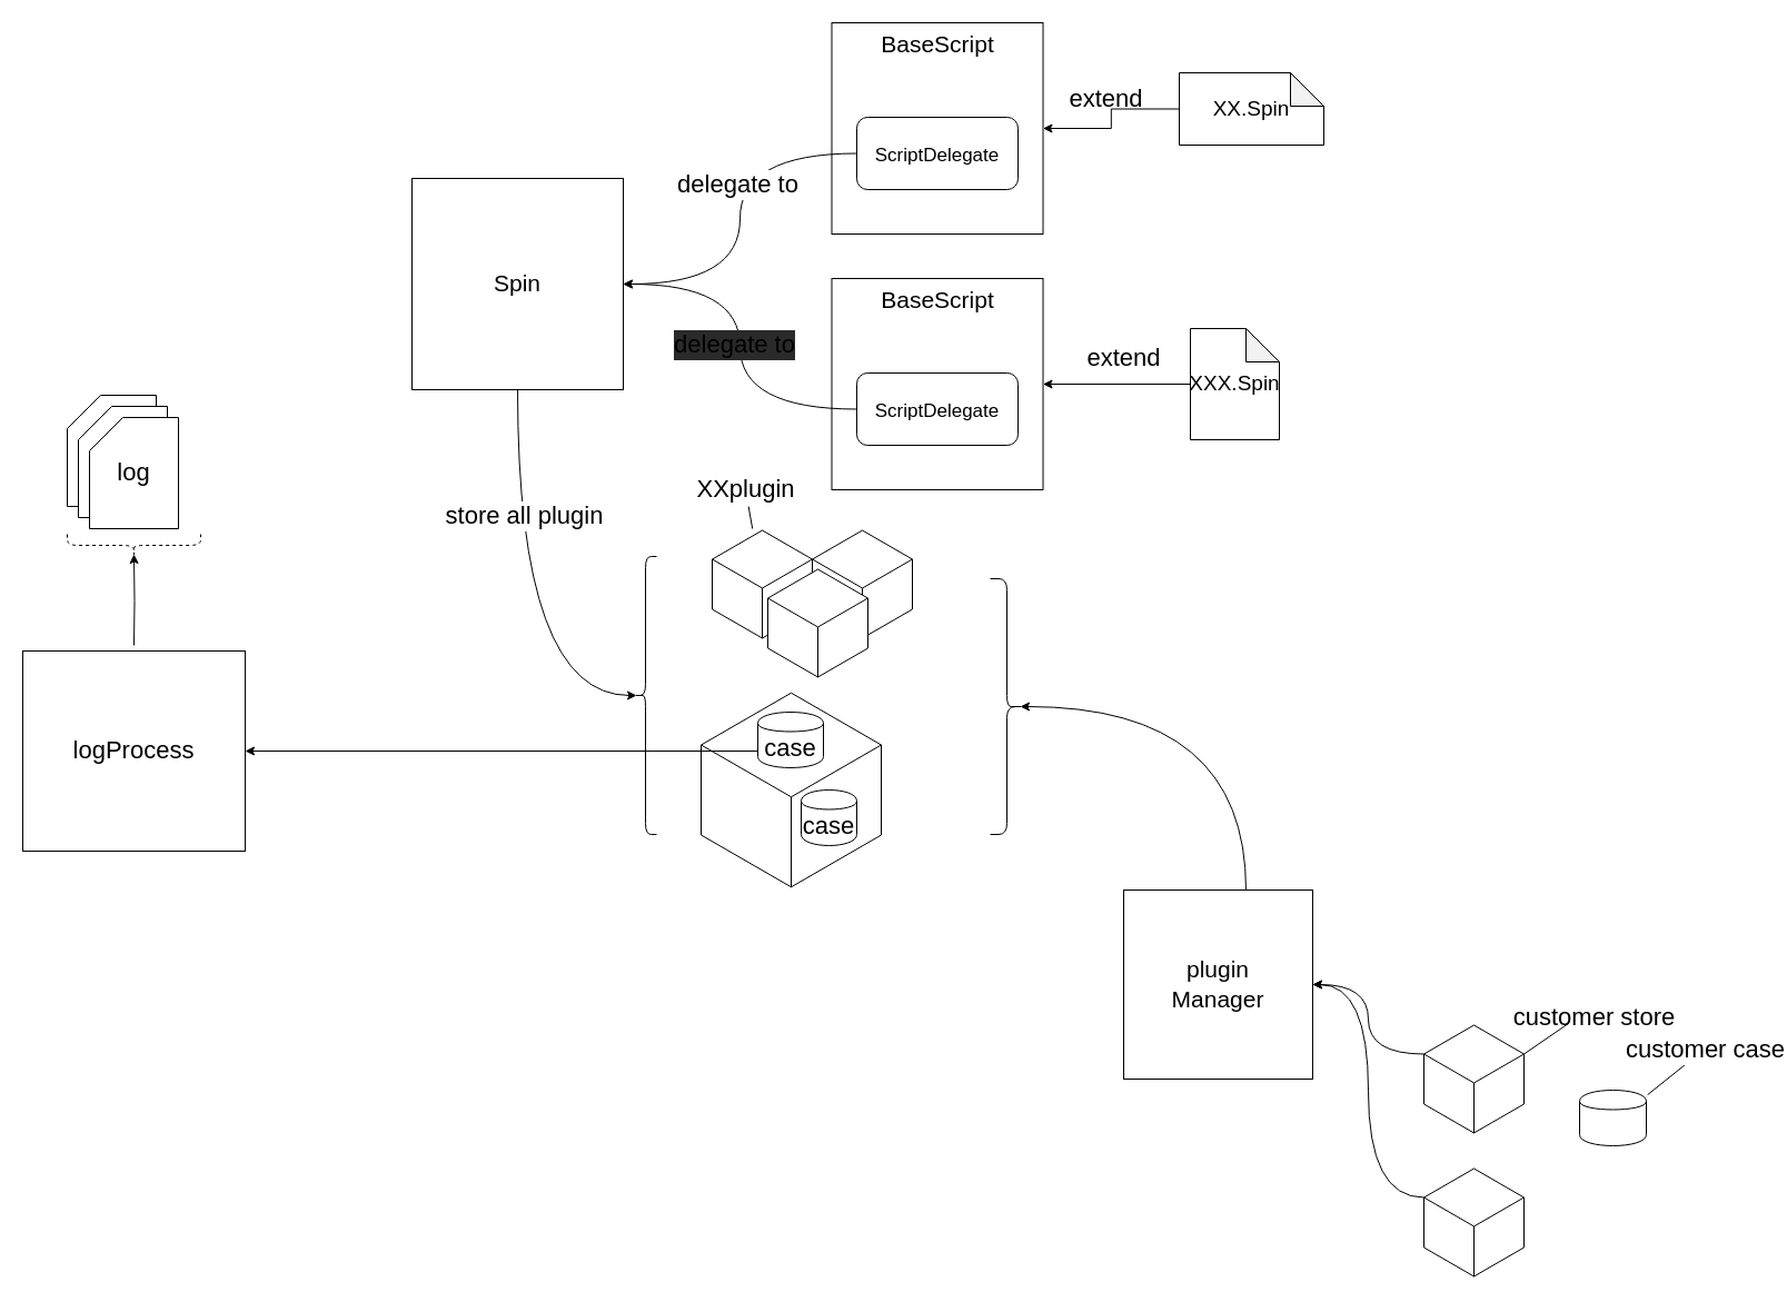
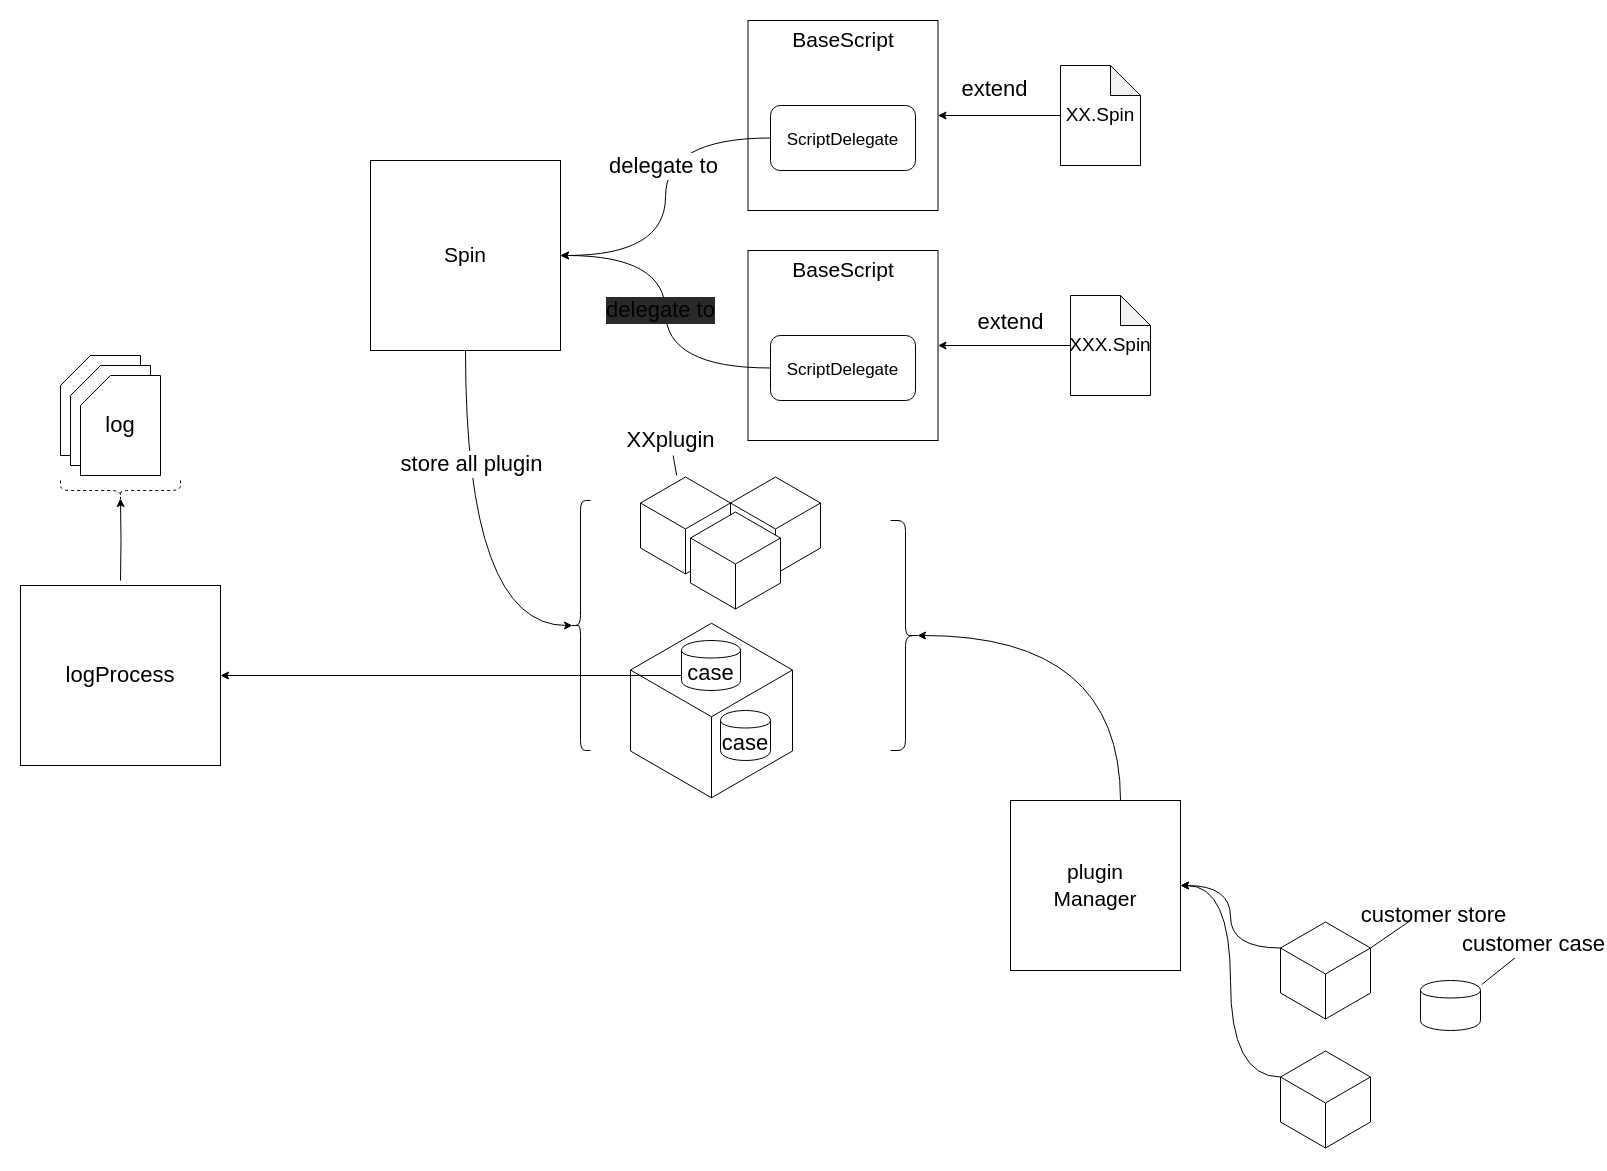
  <mxCell id="0" />
  <mxCell id="1" parent="0" />
  <mxCell id="2" value="" style="html=1;whiteSpace=wrap;aspect=fixed;shape=isoCube;backgroundOutline=1;gradientColor=none;fontSize=22;align=center;" vertex="1" parent="1"><mxGeometry x="630" y="620" width="162" height="180" as="geometry" /></mxCell>
- <mxCell id="3" value="&lt;font style=&quot;font-size: 19px&quot;&gt;XX.&lt;font style=&quot;font-size: 19px&quot;&gt;Spin&lt;/font&gt;&lt;/font&gt;" style="shape=note;whiteSpace=wrap;html=1;backgroundOutline=1;darkOpacity=0.05;gradientColor=none;" vertex="1" parent="1"><mxGeometry x="1060" y="65" width="130" height="65" as="geometry" /></mxCell>
+ <mxCell id="3" value="&lt;font style=&quot;font-size: 19px&quot;&gt;XX.&lt;font style=&quot;font-size: 19px&quot;&gt;Spin&lt;/font&gt;&lt;/font&gt;" style="shape=note;whiteSpace=wrap;html=1;backgroundOutline=1;darkOpacity=0.05;gradientColor=none;" vertex="1" parent="1"><mxGeometry x="1060" y="65" width="80" height="100" as="geometry" /></mxCell>
  <mxCell id="4" style="edgeStyle=orthogonalEdgeStyle;rounded=0;orthogonalLoop=1;jettySize=auto;html=1;exitX=0;exitY=0.5;exitDx=0;exitDy=0;entryX=1;entryY=0.5;entryDx=0;entryDy=0;fontSize=22;exitPerimeter=0;" edge="1" parent="1" source="3" target="5"><mxGeometry relative="1" as="geometry" /></mxCell>
  <mxCell id="5" value="&lt;font style=&quot;font-size: 21px&quot;&gt;BaseScript&lt;/font&gt;" style="whiteSpace=wrap;html=1;aspect=fixed;gradientColor=none;verticalAlign=top;align=center;" vertex="1" parent="1"><mxGeometry x="747.5" y="20" width="190" height="190" as="geometry" /></mxCell>
  <mxCell id="6" style="edgeStyle=orthogonalEdgeStyle;rounded=0;orthogonalLoop=1;jettySize=auto;html=1;exitX=0.5;exitY=1;exitDx=0;exitDy=0;entryX=0.1;entryY=0.5;entryDx=0;entryDy=0;entryPerimeter=0;fontSize=22;curved=1;" edge="1" parent="1" source="8" target="22"><mxGeometry relative="1" as="geometry"><Array as="points"><mxPoint x="465" y="625" /></Array></mxGeometry></mxCell>
  <mxCell id="7" value="store all plugin" style="edgeLabel;html=1;align=center;verticalAlign=middle;resizable=0;points=[];fontSize=22;" vertex="1" connectable="0" parent="6"><mxGeometry x="-0.409" y="5" relative="1" as="geometry"><mxPoint as="offset" /></mxGeometry></mxCell>
  <mxCell id="8" value="&lt;font style=&quot;font-size: 21px&quot;&gt;Spin&lt;/font&gt;" style="whiteSpace=wrap;html=1;aspect=fixed;gradientColor=none;align=center;verticalAlign=middle;fontSize=22;" vertex="1" parent="1"><mxGeometry x="370" y="160" width="190" height="190" as="geometry" /></mxCell>
  <mxCell id="9" style="edgeStyle=orthogonalEdgeStyle;rounded=0;orthogonalLoop=1;jettySize=auto;html=1;exitX=0;exitY=0.5;exitDx=0;exitDy=0;fontSize=22;curved=1;" edge="1" parent="1" source="11" target="8"><mxGeometry relative="1" as="geometry" /></mxCell>
  <mxCell id="10" value="delegate to" style="edgeLabel;html=1;align=center;verticalAlign=middle;resizable=0;points=[];fontSize=22;" vertex="1" connectable="0" parent="9"><mxGeometry x="-0.359" y="15" relative="1" as="geometry"><mxPoint x="-18" y="27.76" as="offset" /></mxGeometry></mxCell>
  <mxCell id="11" value="&lt;font style=&quot;font-size: 17px&quot;&gt;ScriptDelegate&lt;/font&gt;" style="rounded=1;whiteSpace=wrap;html=1;gradientColor=none;fontSize=22;align=center;" vertex="1" parent="1"><mxGeometry x="770" y="105" width="145" height="65" as="geometry" /></mxCell>
  <mxCell id="12" value="&lt;font style=&quot;font-size: 19px&quot;&gt;XXX.&lt;font style=&quot;font-size: 19px&quot;&gt;Spin&lt;/font&gt;&lt;/font&gt;" style="shape=note;whiteSpace=wrap;html=1;backgroundOutline=1;darkOpacity=0.05;gradientColor=none;" vertex="1" parent="1"><mxGeometry x="1070" y="295" width="80" height="100" as="geometry" /></mxCell>
  <mxCell id="13" style="edgeStyle=orthogonalEdgeStyle;rounded=0;orthogonalLoop=1;jettySize=auto;html=1;exitX=0;exitY=0.5;exitDx=0;exitDy=0;entryX=1;entryY=0.5;entryDx=0;entryDy=0;fontSize=22;exitPerimeter=0;" edge="1" parent="1" source="12" target="14"><mxGeometry relative="1" as="geometry" /></mxCell>
  <mxCell id="14" value="&lt;font style=&quot;font-size: 21px&quot;&gt;BaseScript&lt;/font&gt;" style="whiteSpace=wrap;html=1;aspect=fixed;gradientColor=none;verticalAlign=top;align=center;" vertex="1" parent="1"><mxGeometry x="747.5" y="250" width="190" height="190" as="geometry" /></mxCell>
  <mxCell id="15" style="edgeStyle=orthogonalEdgeStyle;rounded=0;orthogonalLoop=1;jettySize=auto;html=1;exitX=0;exitY=0.5;exitDx=0;exitDy=0;entryX=1;entryY=0.5;entryDx=0;entryDy=0;fontSize=22;curved=1;" edge="1" parent="1" source="16" target="8"><mxGeometry relative="1" as="geometry" /></mxCell>
  <mxCell id="16" value="&lt;font style=&quot;font-size: 17px&quot;&gt;ScriptDelegate&lt;/font&gt;" style="rounded=1;whiteSpace=wrap;html=1;gradientColor=none;fontSize=22;align=center;" vertex="1" parent="1"><mxGeometry x="770" y="335" width="145" height="65" as="geometry" /></mxCell>
  <mxCell id="17" value="" style="html=1;whiteSpace=wrap;aspect=fixed;shape=isoCube;backgroundOutline=1;gradientColor=none;fontSize=22;align=center;" vertex="1" parent="1"><mxGeometry x="640" y="475" width="90" height="100" as="geometry" /></mxCell>
  <mxCell id="18" value="" style="html=1;whiteSpace=wrap;aspect=fixed;shape=isoCube;backgroundOutline=1;gradientColor=none;fontSize=22;align=center;" vertex="1" parent="1"><mxGeometry x="730" y="475" width="90" height="100" as="geometry" /></mxCell>
  <mxCell id="19" value="" style="html=1;whiteSpace=wrap;aspect=fixed;shape=isoCube;backgroundOutline=1;gradientColor=none;fontSize=22;align=center;" vertex="1" parent="1"><mxGeometry x="690" y="510" width="90" height="100" as="geometry" /></mxCell>
  <mxCell id="20" value="XXplugin" style="text;html=1;align=center;verticalAlign=middle;resizable=0;points=[];autosize=1;fontSize=22;" vertex="1" parent="1"><mxGeometry x="620" y="425" width="100" height="30" as="geometry" /></mxCell>
  <mxCell id="21" value="" style="endArrow=none;html=1;fontSize=22;" edge="1" parent="1" source="20" target="17"><mxGeometry width="50" height="50" relative="1" as="geometry"><mxPoint x="590" y="520" as="sourcePoint" /><mxPoint x="640" y="470" as="targetPoint" /></mxGeometry></mxCell>
  <mxCell id="22" value="" style="shape=curlyBracket;whiteSpace=wrap;html=1;rounded=1;gradientColor=none;fontSize=22;align=center;" vertex="1" parent="1"><mxGeometry x="570" y="500" width="20" height="250" as="geometry" /></mxCell>
  <mxCell id="23" value="case" style="shape=cylinder;whiteSpace=wrap;html=1;boundedLbl=1;backgroundOutline=1;gradientColor=none;fontSize=22;align=center;" vertex="1" parent="1"><mxGeometry x="720" y="710" width="50" height="50" as="geometry" /></mxCell>
  <mxCell id="24" style="edgeStyle=orthogonalEdgeStyle;rounded=0;orthogonalLoop=1;jettySize=auto;html=1;exitX=0;exitY=0.7;exitDx=0;exitDy=0;entryX=1;entryY=0.5;entryDx=0;entryDy=0;fontSize=22;" edge="1" parent="1" source="25" target="29"><mxGeometry relative="1" as="geometry" /></mxCell>
  <mxCell id="25" value="case" style="shape=cylinder;whiteSpace=wrap;html=1;boundedLbl=1;backgroundOutline=1;gradientColor=none;fontSize=22;align=center;" vertex="1" parent="1"><mxGeometry x="681" y="640" width="59" height="50" as="geometry" /></mxCell>
  <mxCell id="26" value="log" style="shape=card;whiteSpace=wrap;html=1;gradientColor=none;fontSize=22;align=center;" vertex="1" parent="1"><mxGeometry x="60" y="355" width="80" height="100" as="geometry" /></mxCell>
  <mxCell id="27" value="log" style="shape=card;whiteSpace=wrap;html=1;gradientColor=none;fontSize=22;align=center;" vertex="1" parent="1"><mxGeometry x="70" y="365" width="80" height="100" as="geometry" /></mxCell>
  <mxCell id="28" value="log" style="shape=card;whiteSpace=wrap;html=1;gradientColor=none;fontSize=22;align=center;" vertex="1" parent="1"><mxGeometry x="80" y="375" width="80" height="100" as="geometry" /></mxCell>
  <mxCell id="29" value="logProcess" style="rounded=0;whiteSpace=wrap;html=1;gradientColor=none;fontSize=22;align=center;" vertex="1" parent="1"><mxGeometry x="20" y="585" width="200" height="180" as="geometry" /></mxCell>
  <mxCell id="30" style="edgeStyle=orthogonalEdgeStyle;rounded=0;orthogonalLoop=1;jettySize=auto;html=1;exitX=0.1;exitY=0.5;exitDx=0;exitDy=0;exitPerimeter=0;fontSize=22;entryX=0.1;entryY=0.5;entryDx=0;entryDy=0;entryPerimeter=0;" edge="1" parent="1" target="31"><mxGeometry relative="1" as="geometry"><mxPoint x="120" y="580" as="sourcePoint" /></mxGeometry></mxCell>
  <mxCell id="31" value="" style="shape=curlyBracket;whiteSpace=wrap;html=1;rounded=1;dashed=1;gradientColor=none;fontSize=22;align=center;rotation=-90;" vertex="1" parent="1"><mxGeometry x="110" y="430" width="20" height="120" as="geometry" /></mxCell>
  <mxCell id="32" style="edgeStyle=orthogonalEdgeStyle;rounded=0;orthogonalLoop=1;jettySize=auto;html=1;entryX=0.1;entryY=0.5;entryDx=0;entryDy=0;entryPerimeter=0;fontSize=22;curved=1;" edge="1" parent="1" source="33" target="34"><mxGeometry relative="1" as="geometry"><Array as="points"><mxPoint x="1120" y="635" /></Array></mxGeometry></mxCell>
  <mxCell id="33" value="&lt;font style=&quot;font-size: 21px&quot;&gt;plugin&lt;br&gt;Manager&lt;/font&gt;" style="whiteSpace=wrap;html=1;aspect=fixed;gradientColor=none;fontSize=22;align=center;" vertex="1" parent="1"><mxGeometry x="1010" y="800" width="170" height="170" as="geometry" /></mxCell>
  <mxCell id="34" value="" style="shape=curlyBracket;whiteSpace=wrap;html=1;rounded=1;gradientColor=#ffffff;fontSize=22;align=center;direction=west;" vertex="1" parent="1"><mxGeometry x="890" y="520" width="30" height="230" as="geometry" /></mxCell>
  <mxCell id="35" style="edgeStyle=orthogonalEdgeStyle;rounded=0;orthogonalLoop=1;jettySize=auto;html=1;exitX=0;exitY=0;exitDx=0;exitDy=27.5;exitPerimeter=0;fontSize=22;curved=1;" edge="1" parent="1" source="36" target="33"><mxGeometry relative="1" as="geometry" /></mxCell>
  <mxCell id="36" value="" style="html=1;whiteSpace=wrap;aspect=fixed;shape=isoCube;backgroundOutline=1;gradientColor=none;fontSize=22;align=center;" vertex="1" parent="1"><mxGeometry x="1280" y="920" width="90" height="100" as="geometry" /></mxCell>
  <mxCell id="37" value="" style="endArrow=none;html=1;fontSize=22;exitX=0;exitY=0;exitDx=90;exitDy=27.5;exitPerimeter=0;" edge="1" parent="1" source="36"><mxGeometry width="50" height="50" relative="1" as="geometry"><mxPoint x="1360" y="970" as="sourcePoint" /><mxPoint x="1410" y="920" as="targetPoint" /></mxGeometry></mxCell>
  <mxCell id="38" value="customer store" style="text;html=1;align=center;verticalAlign=middle;resizable=0;points=[];autosize=1;fontSize=22;" vertex="1" parent="1"><mxGeometry x="1348" y="900" width="170" height="30" as="geometry" /></mxCell>
  <mxCell id="39" style="edgeStyle=orthogonalEdgeStyle;rounded=0;orthogonalLoop=1;jettySize=auto;html=1;exitX=0;exitY=0;exitDx=0;exitDy=27.5;exitPerimeter=0;entryX=1;entryY=0.5;entryDx=0;entryDy=0;fontSize=22;curved=1;" edge="1" parent="1" source="40" target="33"><mxGeometry relative="1" as="geometry" /></mxCell>
  <mxCell id="40" value="" style="html=1;whiteSpace=wrap;aspect=fixed;shape=isoCube;backgroundOutline=1;gradientColor=none;fontSize=22;align=center;" vertex="1" parent="1"><mxGeometry x="1280" y="1049" width="90" height="100" as="geometry" /></mxCell>
  <mxCell id="41" value="" style="shape=cylinder;whiteSpace=wrap;html=1;boundedLbl=1;backgroundOutline=1;gradientColor=none;fontSize=22;align=center;" vertex="1" parent="1"><mxGeometry x="1420" y="980" width="60" height="50" as="geometry" /></mxCell>
  <mxCell id="42" value="" style="endArrow=none;html=1;fontSize=22;exitX=1.02;exitY=0.081;exitDx=0;exitDy=0;exitPerimeter=0;" edge="1" parent="1" source="41"><mxGeometry width="50" height="50" relative="1" as="geometry"><mxPoint x="1480" y="995" as="sourcePoint" /><mxPoint x="1530" y="945" as="targetPoint" /></mxGeometry></mxCell>
  <mxCell id="43" value="customer case" style="edgeLabel;html=1;align=center;verticalAlign=middle;resizable=0;points=[];fontSize=22;" vertex="1" connectable="0" parent="42"><mxGeometry x="1" y="-2" relative="1" as="geometry"><mxPoint x="1" y="-3" as="offset" /></mxGeometry></mxCell>
  <mxCell id="44" value="extend" style="text;html=1;align=center;verticalAlign=middle;resizable=0;points=[];autosize=1;fontSize=22;" vertex="1" parent="1"><mxGeometry x="954" y="74" width="80" height="30" as="geometry" /></mxCell>
  <mxCell id="45" value="extend" style="text;html=1;align=center;verticalAlign=middle;resizable=0;points=[];autosize=1;fontSize=22;" vertex="1" parent="1"><mxGeometry x="970" y="307" width="80" height="30" as="geometry" /></mxCell>
  <mxCell id="46" value="delegate to" style="text;html=1;align=center;verticalAlign=middle;resizable=0;points=[];autosize=1;fontSize=22;labelBackgroundColor=#2A2A2A;labelBorderColor=none;" vertex="1" parent="1"><mxGeometry x="600" y="295" width="120" height="30" as="geometry" /></mxCell>
